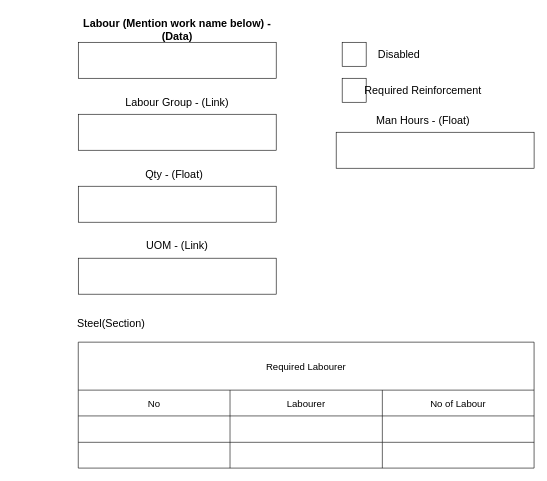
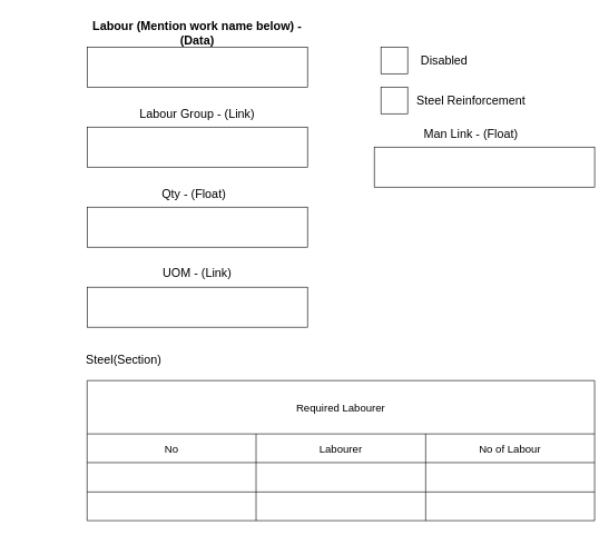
  <mxCell id="0" />
  <mxCell id="1" parent="0" />
  <mxCell id="2" value="" style="rounded=0;whiteSpace=wrap;html=1;" vertex="1" parent="1"><mxGeometry x="130" y="70" width="330" height="60" as="geometry" /></mxCell>
  <mxCell id="3" value="" style="rounded=0;whiteSpace=wrap;html=1;" vertex="1" parent="1"><mxGeometry x="560" y="220" width="330" height="60" as="geometry" /></mxCell>
  <mxCell id="4" value="" style="rounded=0;whiteSpace=wrap;html=1;" vertex="1" parent="1"><mxGeometry x="130" y="190" width="330" height="60" as="geometry" /></mxCell>
  <mxCell id="5" value="" style="rounded=0;whiteSpace=wrap;html=1;" vertex="1" parent="1"><mxGeometry x="130" y="310" width="330" height="60" as="geometry" /></mxCell>
  <mxCell id="6" value="" style="rounded=0;whiteSpace=wrap;html=1;" vertex="1" parent="1"><mxGeometry x="130" y="430" width="330" height="60" as="geometry" /></mxCell>
  <mxCell id="7" value="" style="whiteSpace=wrap;html=1;aspect=fixed;" vertex="1" parent="1"><mxGeometry x="570" y="70" width="40" height="40" as="geometry" /></mxCell>
  <mxCell id="8" value="" style="whiteSpace=wrap;html=1;aspect=fixed;" vertex="1" parent="1"><mxGeometry x="570" y="130" width="40" height="40" as="geometry" /></mxCell>
  <mxCell id="9" value="&lt;b style=&quot;font-size: 18px;&quot;&gt;Labour (Mention work name below) - (Data)&lt;/b&gt;" style="text;html=1;align=center;verticalAlign=middle;whiteSpace=wrap;rounded=0;fontSize=18;" vertex="1" parent="1"><mxGeometry x="130" y="20" width="330" height="60" as="geometry" /></mxCell>
  <mxCell id="10" value="Labour Group - (Link)" style="text;html=1;align=center;verticalAlign=middle;whiteSpace=wrap;rounded=0;fontSize=18;" vertex="1" parent="1"><mxGeometry x="130" y="140" width="330" height="60" as="geometry" /></mxCell>
  <mxCell id="11" value="Qty - (Float)" style="text;html=1;align=center;verticalAlign=middle;whiteSpace=wrap;rounded=0;fontSize=18;" vertex="1" parent="1"><mxGeometry x="125" y="260" width="330" height="60" as="geometry" /></mxCell>
  <mxCell id="12" value="UOM - (Link)" style="text;html=1;align=center;verticalAlign=middle;whiteSpace=wrap;rounded=0;fontSize=18;" vertex="1" parent="1"><mxGeometry x="130" y="380" width="330" height="60" as="geometry" /></mxCell>
  <mxCell id="13" value="Disabled" style="text;html=1;align=center;verticalAlign=middle;whiteSpace=wrap;rounded=0;fontSize=18;" vertex="1" parent="1"><mxGeometry x="500" y="60" width="330" height="60" as="geometry" /></mxCell>
- <mxCell id="14" value="Required Reinforcement" style="text;html=1;align=center;verticalAlign=middle;whiteSpace=wrap;rounded=0;fontSize=18;" vertex="1" parent="1"><mxGeometry x="540" y="125" width="330" height="50" as="geometry" /></mxCell>
- <mxCell id="15" value="Man Hours - (Float)" style="text;html=1;align=center;verticalAlign=middle;whiteSpace=wrap;rounded=0;fontSize=18;" vertex="1" parent="1"><mxGeometry x="540" y="175" width="330" height="50" as="geometry" /></mxCell>
+ <mxCell id="14" value="Steel Reinforcement" style="text;html=1;align=center;verticalAlign=middle;whiteSpace=wrap;rounded=0;fontSize=18;" vertex="1" parent="1"><mxGeometry x="540" y="125" width="330" height="50" as="geometry" /></mxCell>
+ <mxCell id="15" value="Man Link - (Float)" style="text;html=1;align=center;verticalAlign=middle;whiteSpace=wrap;rounded=0;fontSize=18;" vertex="1" parent="1"><mxGeometry x="540" y="175" width="330" height="50" as="geometry" /></mxCell>
  <mxCell id="16" value="Required Labourer" style="shape=table;startSize=80;container=1;collapsible=0;childLayout=tableLayout;strokeColor=default;fontSize=16;" vertex="1" parent="1"><mxGeometry x="130" y="570" width="760" height="210" as="geometry" /></mxCell>
  <mxCell id="17" value="" style="shape=tableRow;horizontal=0;startSize=0;swimlaneHead=0;swimlaneBody=0;strokeColor=inherit;top=0;left=0;bottom=0;right=0;collapsible=0;dropTarget=0;fillColor=none;points=[[0,0.5],[1,0.5]];portConstraint=eastwest;fontSize=16;" vertex="1" parent="16"><mxGeometry y="80" width="760" height="43" as="geometry" /></mxCell>
  <mxCell id="18" value="No" style="shape=partialRectangle;html=1;whiteSpace=wrap;connectable=0;strokeColor=inherit;overflow=hidden;fillColor=none;top=0;left=0;bottom=0;right=0;pointerEvents=1;fontSize=16;" vertex="1" parent="17"><mxGeometry width="253" height="43" as="geometry"><mxRectangle width="253" height="43" as="alternateBounds" /></mxGeometry></mxCell>
  <mxCell id="19" value="Labourer" style="shape=partialRectangle;html=1;whiteSpace=wrap;connectable=0;strokeColor=inherit;overflow=hidden;fillColor=none;top=0;left=0;bottom=0;right=0;pointerEvents=1;fontSize=16;" vertex="1" parent="17"><mxGeometry x="253" width="254" height="43" as="geometry"><mxRectangle width="254" height="43" as="alternateBounds" /></mxGeometry></mxCell>
  <mxCell id="20" value="No of Labour" style="shape=partialRectangle;html=1;whiteSpace=wrap;connectable=0;strokeColor=inherit;overflow=hidden;fillColor=none;top=0;left=0;bottom=0;right=0;pointerEvents=1;fontSize=16;" vertex="1" parent="17"><mxGeometry x="507" width="253" height="43" as="geometry"><mxRectangle width="253" height="43" as="alternateBounds" /></mxGeometry></mxCell>
  <mxCell id="21" value="" style="shape=tableRow;horizontal=0;startSize=0;swimlaneHead=0;swimlaneBody=0;strokeColor=inherit;top=0;left=0;bottom=0;right=0;collapsible=0;dropTarget=0;fillColor=none;points=[[0,0.5],[1,0.5]];portConstraint=eastwest;fontSize=16;" vertex="1" parent="16"><mxGeometry y="123" width="760" height="44" as="geometry" /></mxCell>
  <mxCell id="22" value="" style="shape=partialRectangle;html=1;whiteSpace=wrap;connectable=0;strokeColor=inherit;overflow=hidden;fillColor=none;top=0;left=0;bottom=0;right=0;pointerEvents=1;fontSize=16;" vertex="1" parent="21"><mxGeometry width="253" height="44" as="geometry"><mxRectangle width="253" height="44" as="alternateBounds" /></mxGeometry></mxCell>
  <mxCell id="23" value="" style="shape=partialRectangle;html=1;whiteSpace=wrap;connectable=0;strokeColor=inherit;overflow=hidden;fillColor=none;top=0;left=0;bottom=0;right=0;pointerEvents=1;fontSize=16;" vertex="1" parent="21"><mxGeometry x="253" width="254" height="44" as="geometry"><mxRectangle width="254" height="44" as="alternateBounds" /></mxGeometry></mxCell>
  <mxCell id="24" value="" style="shape=partialRectangle;html=1;whiteSpace=wrap;connectable=0;strokeColor=inherit;overflow=hidden;fillColor=none;top=0;left=0;bottom=0;right=0;pointerEvents=1;fontSize=16;" vertex="1" parent="21"><mxGeometry x="507" width="253" height="44" as="geometry"><mxRectangle width="253" height="44" as="alternateBounds" /></mxGeometry></mxCell>
  <mxCell id="25" value="" style="shape=tableRow;horizontal=0;startSize=0;swimlaneHead=0;swimlaneBody=0;strokeColor=inherit;top=0;left=0;bottom=0;right=0;collapsible=0;dropTarget=0;fillColor=none;points=[[0,0.5],[1,0.5]];portConstraint=eastwest;fontSize=16;" vertex="1" parent="16"><mxGeometry y="167" width="760" height="43" as="geometry" /></mxCell>
  <mxCell id="26" value="" style="shape=partialRectangle;html=1;whiteSpace=wrap;connectable=0;strokeColor=inherit;overflow=hidden;fillColor=none;top=0;left=0;bottom=0;right=0;pointerEvents=1;fontSize=16;" vertex="1" parent="25"><mxGeometry width="253" height="43" as="geometry"><mxRectangle width="253" height="43" as="alternateBounds" /></mxGeometry></mxCell>
  <mxCell id="27" value="" style="shape=partialRectangle;html=1;whiteSpace=wrap;connectable=0;strokeColor=inherit;overflow=hidden;fillColor=none;top=0;left=0;bottom=0;right=0;pointerEvents=1;fontSize=16;" vertex="1" parent="25"><mxGeometry x="253" width="254" height="43" as="geometry"><mxRectangle width="254" height="43" as="alternateBounds" /></mxGeometry></mxCell>
  <mxCell id="28" value="" style="shape=partialRectangle;html=1;whiteSpace=wrap;connectable=0;strokeColor=inherit;overflow=hidden;fillColor=none;top=0;left=0;bottom=0;right=0;pointerEvents=1;fontSize=16;" vertex="1" parent="25"><mxGeometry x="507" width="253" height="43" as="geometry"><mxRectangle width="253" height="43" as="alternateBounds" /></mxGeometry></mxCell>
  <mxCell id="29" value="Steel(Section)" style="text;html=1;align=center;verticalAlign=middle;whiteSpace=wrap;rounded=0;fontSize=18;" vertex="1" parent="1"><mxGeometry x="20" y="510" width="330" height="60" as="geometry" /></mxCell>
